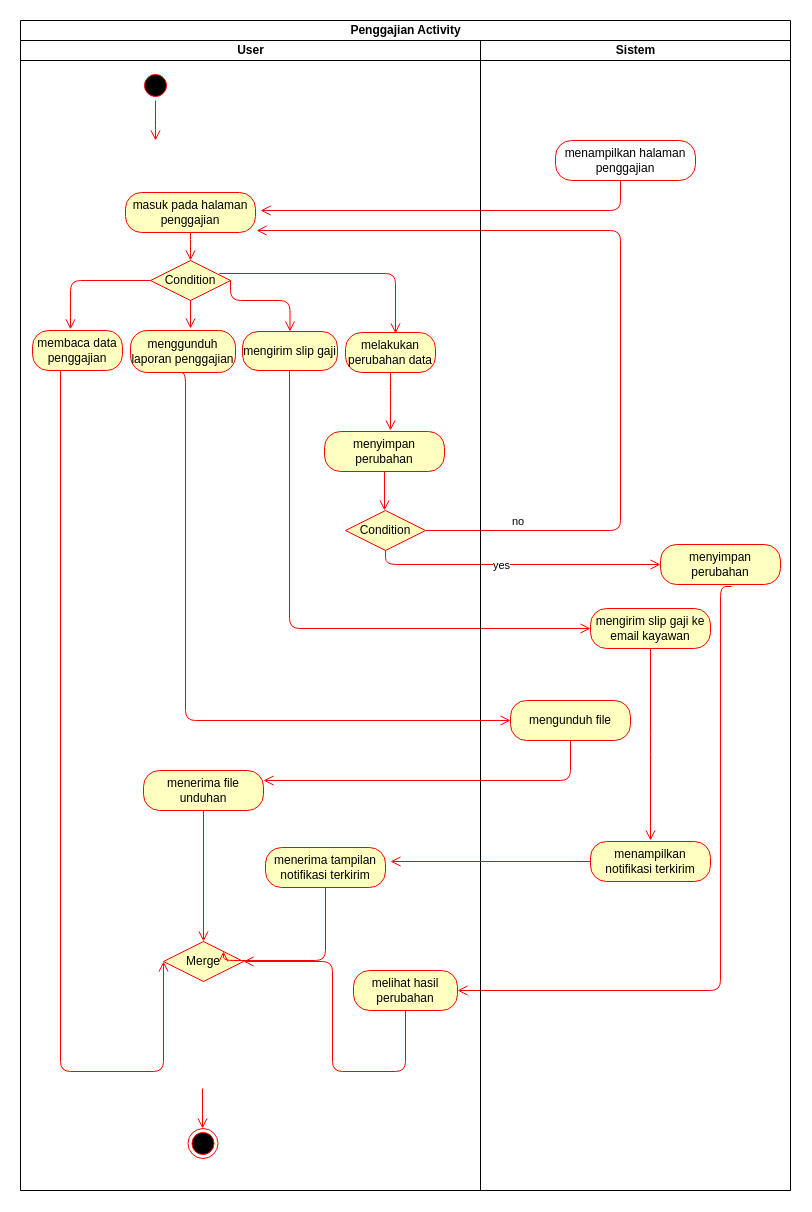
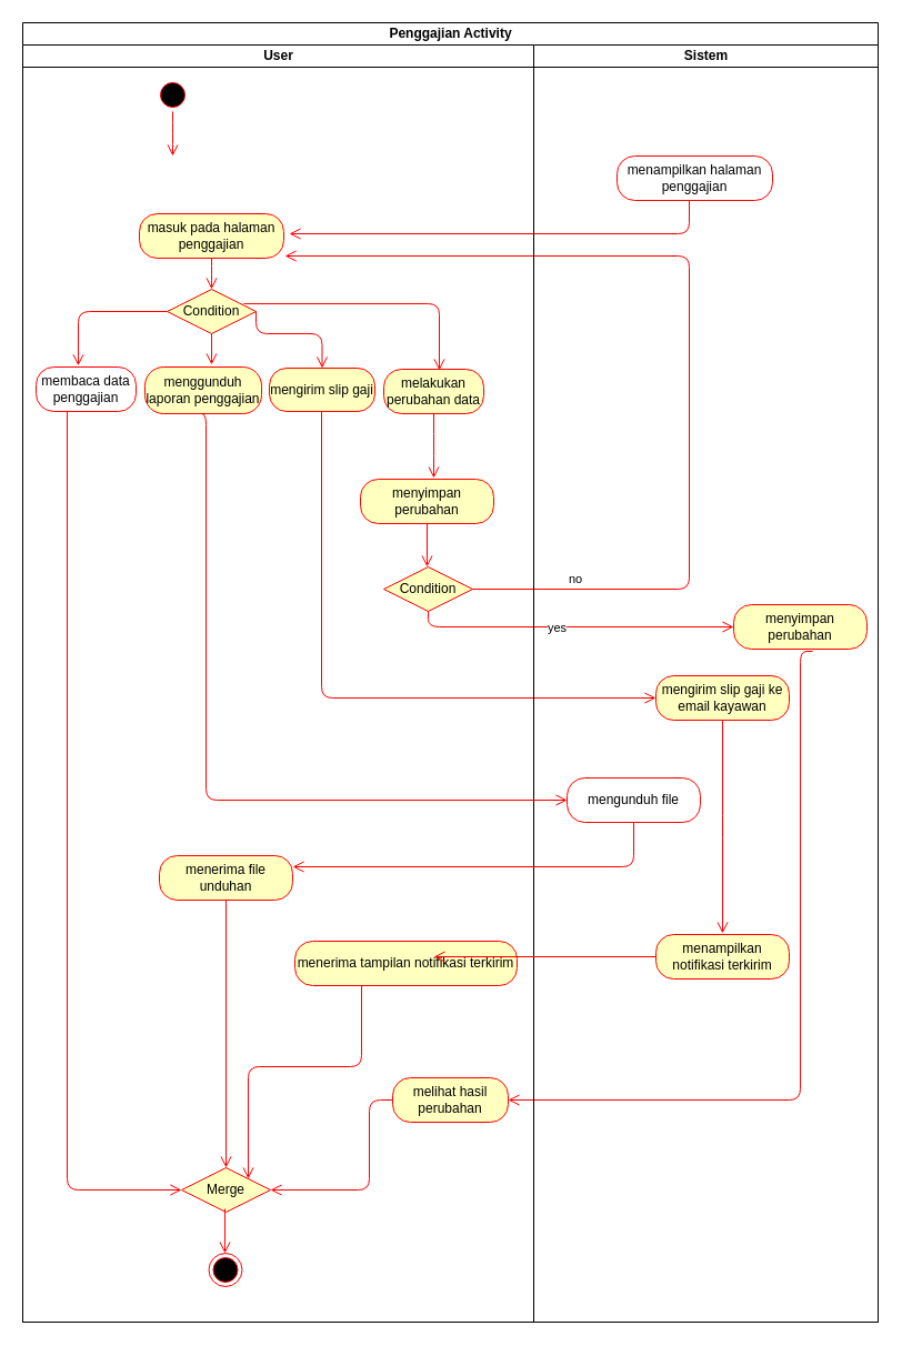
  <mxCell id="0" />
  <mxCell id="1" parent="0" />
  <mxCell id="2" value="Penggajian Activity" style="swimlane;html=1;childLayout=stackLayout;resizeParent=1;resizeParentMax=0;startSize=20;" parent="1" vertex="1"><mxGeometry x="20" y="20" width="770" height="1170" as="geometry" /></mxCell>
  <mxCell id="3" value="" style="edgeStyle=orthogonalEdgeStyle;html=1;verticalAlign=bottom;endArrow=open;endSize=8;strokeColor=#ff0000;" parent="2" source="37" edge="1"><mxGeometry relative="1" as="geometry"><mxPoint x="240" y="190" as="targetPoint" /><Array as="points"><mxPoint x="600" y="190" /></Array></mxGeometry></mxCell>
  <mxCell id="4" value="yes" style="edgeStyle=orthogonalEdgeStyle;html=1;align=left;verticalAlign=top;endArrow=open;endSize=8;strokeColor=#ff0000;entryX=0;entryY=0.5;entryDx=0;entryDy=0;" parent="2" source="18" target="38" edge="1"><mxGeometry x="-0.173" y="12" relative="1" as="geometry"><mxPoint x="455" y="600" as="targetPoint" /><Array as="points"><mxPoint x="365" y="544" /></Array><mxPoint as="offset" /></mxGeometry></mxCell>
  <mxCell id="5" value="" style="edgeStyle=orthogonalEdgeStyle;html=1;verticalAlign=bottom;endArrow=open;endSize=8;strokeColor=#ff0000;exitX=0.592;exitY=1.05;exitDx=0;exitDy=0;exitPerimeter=0;entryX=1;entryY=0.5;entryDx=0;entryDy=0;" parent="2" source="38" target="22" edge="1"><mxGeometry relative="1" as="geometry"><mxPoint x="600" y="1030" as="targetPoint" /><Array as="points"><mxPoint x="700" y="566" /><mxPoint x="700" y="970" /></Array></mxGeometry></mxCell>
  <mxCell id="6" value="User" style="swimlane;html=1;startSize=20;" parent="2" vertex="1"><mxGeometry y="20" width="460" height="1150" as="geometry" /></mxCell>
  <mxCell id="7" value="" style="ellipse;html=1;shape=startState;fillColor=#000000;strokeColor=#ff0000;" parent="6" vertex="1"><mxGeometry x="120" y="30" width="30" height="30" as="geometry" /></mxCell>
  <mxCell id="8" value="" style="edgeStyle=orthogonalEdgeStyle;html=1;verticalAlign=bottom;endArrow=open;endSize=8;strokeColor=#ff0000;" parent="6" source="7" edge="1"><mxGeometry relative="1" as="geometry"><mxPoint x="135" y="100" as="targetPoint" /></mxGeometry></mxCell>
  <mxCell id="9" value="mengirim slip gaji" style="rounded=1;whiteSpace=wrap;html=1;arcSize=40;fontColor=#000000;fillColor=#ffffc0;strokeColor=#ff0000;" parent="6" vertex="1"><mxGeometry x="222" y="291" width="95" height="39" as="geometry" /></mxCell>
  <mxCell id="10" value="" style="edgeStyle=orthogonalEdgeStyle;html=1;verticalAlign=bottom;endArrow=open;endSize=8;strokeColor=#ff0000;" parent="6" source="27" edge="1"><mxGeometry relative="1" as="geometry"><mxPoint x="364" y="470" as="targetPoint" /><Array as="points"><mxPoint x="364" y="470" /><mxPoint x="364" y="470" /></Array></mxGeometry></mxCell>
  <mxCell id="11" value="" style="ellipse;html=1;shape=endState;fillColor=#000000;strokeColor=#ff0000;" parent="6" vertex="1"><mxGeometry x="167.5" y="1088" width="30" height="30" as="geometry" /></mxCell>
  <mxCell id="12" value="Condition" style="rhombus;whiteSpace=wrap;html=1;fillColor=#ffffc0;strokeColor=#ff0000;" parent="6" vertex="1"><mxGeometry x="130" y="220" width="80" height="40" as="geometry" /></mxCell>
  <mxCell id="13" value="" style="edgeStyle=orthogonalEdgeStyle;html=1;align=left;verticalAlign=bottom;endArrow=open;endSize=8;strokeColor=#ff0000;exitX=1;exitY=0.5;exitDx=0;exitDy=0;entryX=0.5;entryY=0;entryDx=0;entryDy=0;" parent="6" source="12" target="9" edge="1"><mxGeometry x="-0.2" y="-50" relative="1" as="geometry"><mxPoint x="320" y="290" as="targetPoint" /><mxPoint x="210" y="250" as="sourcePoint" /><Array as="points"><mxPoint x="210" y="260" /><mxPoint x="270" y="260" /></Array><mxPoint as="offset" /></mxGeometry></mxCell>
  <mxCell id="14" value="" style="edgeStyle=orthogonalEdgeStyle;html=1;align=left;verticalAlign=top;endArrow=open;endSize=8;strokeColor=#ff0000;exitX=0;exitY=0.5;exitDx=0;exitDy=0;entryX=0.422;entryY=-0.029;entryDx=0;entryDy=0;entryPerimeter=0;" parent="6" source="12" target="16" edge="1"><mxGeometry x="-0.412" y="56" relative="1" as="geometry"><mxPoint x="40" y="280" as="targetPoint" /><mxPoint x="74.5" y="220" as="sourcePoint" /><mxPoint x="-111" y="10" as="offset" /></mxGeometry></mxCell>
  <mxCell id="15" value="menggunduh laporan penggajian" style="rounded=1;whiteSpace=wrap;html=1;arcSize=40;fontColor=#000000;fillColor=#ffffc0;strokeColor=#ff0000;" parent="6" vertex="1"><mxGeometry x="110" y="290" width="105" height="42" as="geometry" /></mxCell>
- <mxCell id="16" value="membaca data penggajian" style="rounded=1;whiteSpace=wrap;html=1;arcSize=40;fontColor=#000000;fillColor=#ffffc0;strokeColor=#ff0000;" parent="6" vertex="1"><mxGeometry x="12" y="290" width="90" height="40" as="geometry" /></mxCell>
+ <mxCell id="16" value="membaca data penggajian" style="rounded=1;whiteSpace=wrap;html=1;arcSize=40;fontColor=#000000;fillColor=#ffffff;strokeColor=#ff0000;" parent="6" vertex="1"><mxGeometry x="12" y="290" width="90" height="40" as="geometry" /></mxCell>
  <mxCell id="17" value="" style="edgeStyle=orthogonalEdgeStyle;html=1;verticalAlign=bottom;endArrow=open;endSize=8;strokeColor=#ff0000;entryX=0;entryY=0.5;entryDx=0;entryDy=0;" parent="6" source="16" target="24" edge="1"><mxGeometry relative="1" as="geometry"><mxPoint x="140" y="810" as="targetPoint" /><Array as="points"><mxPoint x="40" y="1031" /></Array></mxGeometry></mxCell>
  <mxCell id="18" value="Condition" style="rhombus;whiteSpace=wrap;html=1;fillColor=#ffffc0;strokeColor=#ff0000;" parent="6" vertex="1"><mxGeometry x="325" y="470" width="80" height="40" as="geometry" /></mxCell>
  <mxCell id="19" value="no" style="edgeStyle=orthogonalEdgeStyle;html=1;align=left;verticalAlign=bottom;endArrow=open;endSize=8;strokeColor=#ff0000;entryX=1.008;entryY=0.95;entryDx=0;entryDy=0;entryPerimeter=0;exitX=1;exitY=0.5;exitDx=0;exitDy=0;" parent="6" source="18" target="20" edge="1"><mxGeometry x="-0.803" relative="1" as="geometry"><mxPoint x="500" y="270" as="targetPoint" /><Array as="points"><mxPoint x="600" y="490" /><mxPoint x="600" y="190" /></Array><mxPoint as="offset" /></mxGeometry></mxCell>
  <mxCell id="20" value="masuk pada halaman penggajian" style="rounded=1;whiteSpace=wrap;html=1;arcSize=40;fontColor=#000000;fillColor=#ffffc0;strokeColor=#ff0000;" parent="6" vertex="1"><mxGeometry x="105" y="152" width="130" height="40" as="geometry" /></mxCell>
  <mxCell id="21" value="" style="edgeStyle=orthogonalEdgeStyle;html=1;verticalAlign=bottom;endArrow=open;endSize=8;strokeColor=#ff0000;" parent="6" source="20" edge="1"><mxGeometry relative="1" as="geometry"><mxPoint x="170" y="220" as="targetPoint" /></mxGeometry></mxCell>
  <mxCell id="22" value="melihat hasil perubahan" style="rounded=1;whiteSpace=wrap;html=1;arcSize=40;fontColor=#000000;fillColor=#ffffc0;strokeColor=#ff0000;" parent="6" vertex="1"><mxGeometry x="333" y="930" width="104" height="40" as="geometry" /></mxCell>
  <mxCell id="23" value="" style="edgeStyle=orthogonalEdgeStyle;html=1;verticalAlign=bottom;endArrow=open;endSize=8;strokeColor=#ff0000;entryX=1;entryY=0.5;entryDx=0;entryDy=0;" parent="6" source="22" target="24" edge="1"><mxGeometry relative="1" as="geometry"><mxPoint x="312" y="1041" as="targetPoint" /><Array as="points"><mxPoint x="312" y="1031" /></Array></mxGeometry></mxCell>
- <mxCell id="24" value="Merge" style="rhombus;whiteSpace=wrap;html=1;fillColor=#ffffc0;strokeColor=#ff0000;" parent="6" vertex="1"><mxGeometry x="143" y="901" width="80" height="40" as="geometry" /></mxCell>
+ <mxCell id="24" value="Merge" style="rhombus;whiteSpace=wrap;html=1;fillColor=#ffffc0;strokeColor=#ff0000;" parent="6" vertex="1"><mxGeometry x="143" y="1011" width="80" height="40" as="geometry" /></mxCell>
  <mxCell id="25" value="" style="edgeStyle=orthogonalEdgeStyle;html=1;verticalAlign=bottom;endArrow=open;endSize=8;strokeColor=#ff0000;" parent="6" edge="1"><mxGeometry relative="1" as="geometry"><mxPoint x="182" y="1088" as="targetPoint" /><mxPoint x="182" y="1048" as="sourcePoint" /></mxGeometry></mxCell>
  <mxCell id="26" value="" style="edgeStyle=orthogonalEdgeStyle;html=1;verticalAlign=bottom;endArrow=open;endSize=8;strokeColor=#ff0000;" parent="6" edge="1"><mxGeometry relative="1" as="geometry"><mxPoint x="170" y="288" as="targetPoint" /><mxPoint x="170" y="260" as="sourcePoint" /></mxGeometry></mxCell>
  <mxCell id="27" value="menyimpan perubahan" style="rounded=1;whiteSpace=wrap;html=1;arcSize=40;fontColor=#000000;fillColor=#ffffc0;strokeColor=#ff0000;" parent="6" vertex="1"><mxGeometry x="304" y="391" width="120" height="40" as="geometry" /></mxCell>
  <mxCell id="28" value="" style="edgeStyle=orthogonalEdgeStyle;html=1;verticalAlign=bottom;endArrow=open;endSize=8;strokeColor=#ff0000;exitX=0.5;exitY=1;exitDx=0;exitDy=0;" parent="6" source="31" edge="1"><mxGeometry relative="1" as="geometry"><mxPoint x="370" y="390" as="targetPoint" /><Array as="points"><mxPoint x="370" y="360" /><mxPoint x="370" y="360" /></Array><mxPoint x="368" y="391" as="sourcePoint" /></mxGeometry></mxCell>
  <mxCell id="29" value="menerima file unduhan" style="rounded=1;whiteSpace=wrap;html=1;arcSize=40;fontColor=#000000;fillColor=#ffffc0;strokeColor=#ff0000;" parent="6" vertex="1"><mxGeometry x="123" y="730" width="120" height="40" as="geometry" /></mxCell>
  <mxCell id="30" value="" style="edgeStyle=orthogonalEdgeStyle;html=1;verticalAlign=bottom;endArrow=open;endSize=8;strokeColor=#ff0000;entryX=0.5;entryY=0;entryDx=0;entryDy=0;" parent="6" source="29" target="24" edge="1"><mxGeometry relative="1" as="geometry"><mxPoint x="150" y="981" as="targetPoint" /></mxGeometry></mxCell>
  <mxCell id="31" value="melakukan perubahan data" style="rounded=1;whiteSpace=wrap;html=1;arcSize=40;fontColor=#000000;fillColor=#ffffc0;strokeColor=#ff0000;" vertex="1" parent="6"><mxGeometry x="325" y="292" width="90" height="40" as="geometry" /></mxCell>
  <mxCell id="32" value="" style="edgeStyle=orthogonalEdgeStyle;html=1;align=left;verticalAlign=bottom;endArrow=open;endSize=8;strokeColor=#ff0000;entryX=0.5;entryY=0;entryDx=0;entryDy=0;" edge="1" parent="6"><mxGeometry x="-0.2" y="-50" relative="1" as="geometry"><mxPoint x="375" y="293" as="targetPoint" /><mxPoint x="199" y="233" as="sourcePoint" /><Array as="points"><mxPoint x="375" y="233" /></Array><mxPoint as="offset" /></mxGeometry></mxCell>
  <mxCell id="33" value="" style="edgeStyle=orthogonalEdgeStyle;html=1;verticalAlign=bottom;endArrow=open;endSize=8;strokeColor=#ff0000;exitX=0.495;exitY=1.179;exitDx=0;exitDy=0;exitPerimeter=0;entryX=0;entryY=0.5;entryDx=0;entryDy=0;" edge="1" parent="6" target="40"><mxGeometry relative="1" as="geometry"><mxPoint x="285" y="443" as="targetPoint" /><mxPoint x="269" y="330" as="sourcePoint" /><Array as="points"><mxPoint x="269" y="588" /></Array></mxGeometry></mxCell>
- <mxCell id="34" value="menerima tampilan notifikasi terkirim" style="rounded=1;whiteSpace=wrap;html=1;arcSize=40;fontColor=#000000;fillColor=#ffffc0;strokeColor=#ff0000;" vertex="1" parent="6"><mxGeometry x="245" y="807" width="120" height="40" as="geometry" /></mxCell>
+ <mxCell id="34" value="menerima tampilan notifikasi terkirim" style="rounded=1;whiteSpace=wrap;html=1;arcSize=40;fontColor=#000000;fillColor=#ffffc0;strokeColor=#ff0000;" vertex="1" parent="6"><mxGeometry x="245" y="807" width="200" height="40" as="geometry" /></mxCell>
  <mxCell id="35" value="" style="edgeStyle=orthogonalEdgeStyle;html=1;verticalAlign=bottom;endArrow=open;endSize=8;strokeColor=#ff0000;entryX=1;entryY=0;entryDx=0;entryDy=0;" edge="1" source="34" parent="6" target="24"><mxGeometry relative="1" as="geometry"><mxPoint x="305" y="907" as="targetPoint" /><Array as="points"><mxPoint x="305" y="920" /><mxPoint x="203" y="920" /></Array></mxGeometry></mxCell>
  <mxCell id="36" value="Sistem" style="swimlane;html=1;startSize=20;" parent="2" vertex="1"><mxGeometry x="460" y="20" width="310" height="1150" as="geometry" /></mxCell>
  <mxCell id="37" value="menampilkan halaman penggajian" style="rounded=1;whiteSpace=wrap;html=1;arcSize=40;fontColor=#000000;fillColor=#ffffff;strokeColor=#ff0000;" parent="36" vertex="1"><mxGeometry x="75" y="100" width="140" height="40" as="geometry" /></mxCell>
  <mxCell id="38" value="menyimpan perubahan" style="rounded=1;whiteSpace=wrap;html=1;arcSize=40;fontColor=#000000;fillColor=#ffffc0;strokeColor=#ff0000;" parent="36" vertex="1"><mxGeometry x="180" y="504" width="120" height="40" as="geometry" /></mxCell>
- <mxCell id="39" value="mengunduh file" style="rounded=1;whiteSpace=wrap;html=1;arcSize=40;fontColor=#000000;fillColor=#ffffc0;strokeColor=#ff0000;" parent="36" vertex="1"><mxGeometry x="30" y="660" width="120" height="40" as="geometry" /></mxCell>
+ <mxCell id="39" value="mengunduh file" style="rounded=1;whiteSpace=wrap;html=1;arcSize=40;fontColor=#000000;fillColor=#ffffff;strokeColor=#ff0000;" parent="36" vertex="1"><mxGeometry x="30" y="660" width="120" height="40" as="geometry" /></mxCell>
  <mxCell id="40" value="mengirim slip gaji ke email kayawan" style="rounded=1;whiteSpace=wrap;html=1;arcSize=40;fontColor=#000000;fillColor=#ffffc0;strokeColor=#ff0000;" vertex="1" parent="36"><mxGeometry x="110" y="568" width="120" height="40" as="geometry" /></mxCell>
  <mxCell id="41" value="" style="edgeStyle=orthogonalEdgeStyle;html=1;verticalAlign=bottom;endArrow=open;endSize=8;strokeColor=#ff0000;" edge="1" source="40" parent="36"><mxGeometry relative="1" as="geometry"><mxPoint x="170" y="800" as="targetPoint" /></mxGeometry></mxCell>
  <mxCell id="42" value="menampilkan notifikasi terkirim" style="rounded=1;whiteSpace=wrap;html=1;arcSize=40;fontColor=#000000;fillColor=#ffffc0;strokeColor=#ff0000;" vertex="1" parent="36"><mxGeometry x="110" y="801" width="120" height="40" as="geometry" /></mxCell>
  <mxCell id="43" value="" style="edgeStyle=orthogonalEdgeStyle;html=1;verticalAlign=bottom;endArrow=open;endSize=8;strokeColor=#ff0000;" edge="1" source="42" parent="36"><mxGeometry relative="1" as="geometry"><mxPoint x="-90" y="821" as="targetPoint" /></mxGeometry></mxCell>
  <mxCell id="44" value="" style="edgeStyle=orthogonalEdgeStyle;html=1;verticalAlign=bottom;endArrow=open;endSize=8;strokeColor=#ff0000;exitX=0.448;exitY=1;exitDx=0;exitDy=0;exitPerimeter=0;" parent="2" source="15" target="39" edge="1"><mxGeometry relative="1" as="geometry"><mxPoint x="127" y="560" as="targetPoint" /><Array as="points"><mxPoint x="165" y="700" /></Array></mxGeometry></mxCell>
  <mxCell id="45" value="" style="edgeStyle=orthogonalEdgeStyle;html=1;verticalAlign=bottom;endArrow=open;endSize=8;strokeColor=#ff0000;exitX=0.5;exitY=1;exitDx=0;exitDy=0;entryX=1;entryY=0.25;entryDx=0;entryDy=0;" parent="2" source="39" edge="1" target="29"><mxGeometry relative="1" as="geometry"><mxPoint x="320" y="760" as="targetPoint" /><Array as="points"><mxPoint x="550" y="760" /></Array></mxGeometry></mxCell>
